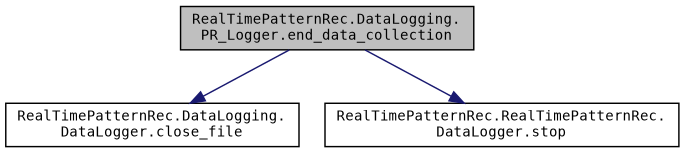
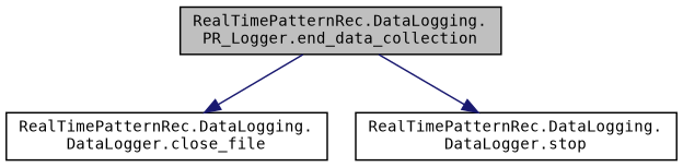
  digraph {
    rankdir=TB
    fontname="DejaVu Sans Mono"
    node [color=black fillcolor=white fontname="DejaVu Sans Mono" fontsize=10 shape=record style=filled]
    edge [color=midnightblue fontname="DejaVu Sans Mono" fontsize=10 labelfontname=Helvetica labelfontsize=10 style=solid]
    n1 [fillcolor=grey75 fontcolor=black height=0.2 label="RealTimePatternRec.DataLogging.\lPR_Logger.end_data_collection" width=0.4]
    n2 [height=0.2 label="RealTimePatternRec.DataLogging.\lDataLogger.close_file" width=0.4]
-   n3 [height=0.2 label="RealTimePatternRec.RealTimePatternRec.\lDataLogger.stop" width=0.4]
+   n3 [height=0.2 label="RealTimePatternRec.DataLogging.\lDataLogger.stop" width=0.4]
    n1 -> n2
    n1 -> n3
  }
